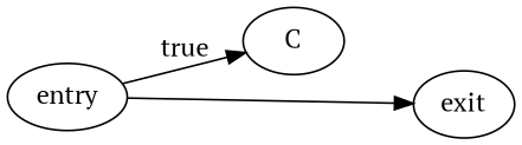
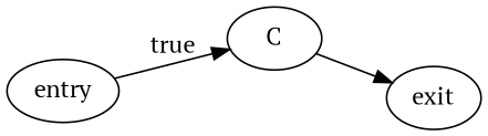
  digraph {
    fontname="PT Serif"
    rankdir=LR
    node [fontname="PT Serif"]
    edge [fontname="PT Serif"]
    n1 [label=entry]
    C
    n3 [label=exit]
    n1 -> C [label=true]
-   n1 -> n3
+   C -> n3
  }
